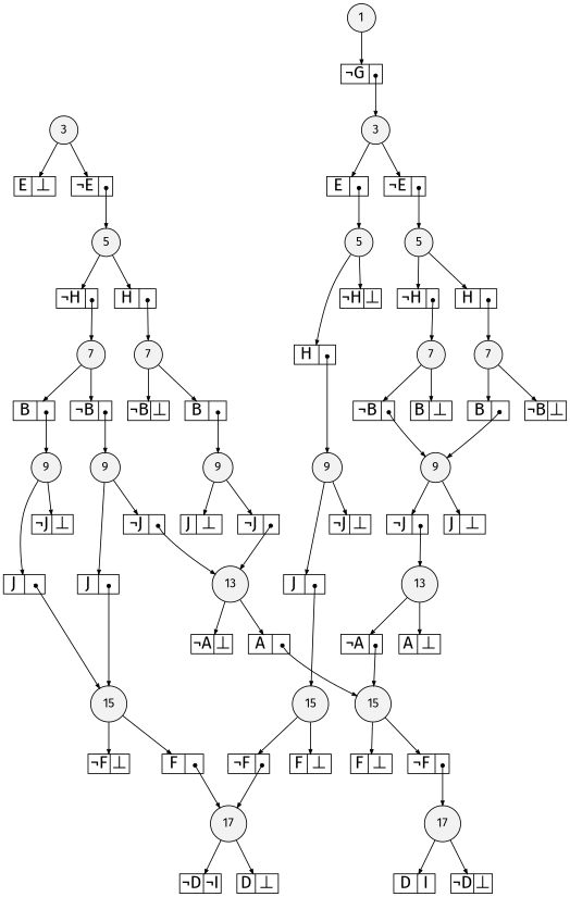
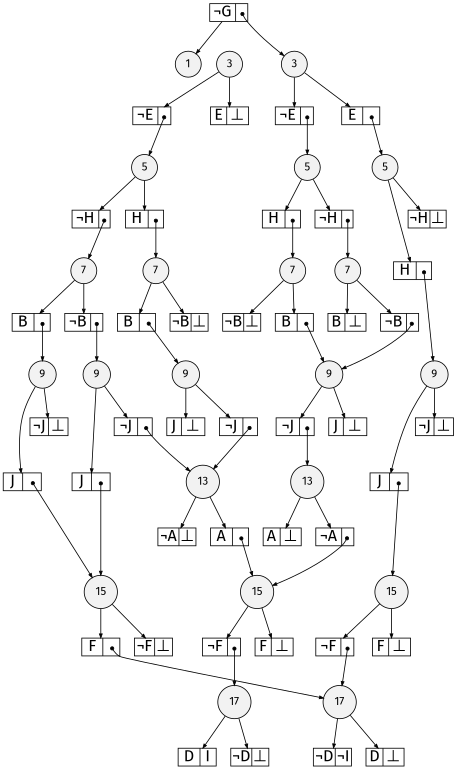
  digraph {
    fontname="Fira Sans"
    node [fillcolor=white fontname="Fira Sans" shape=record style=filled fixedsize=true fontsize=20]
    edge [arrowsize=.50 fontname="Fira Sans"]
    n1 [fillcolor=gray95 height=.25 label=17 shape=circle width=.25 fixedsize="" fontsize=""]
    n2 [fillcolor=gray95 height=.25 label=17 shape=circle width=.25 fixedsize="" fontsize=""]
    n3 [fillcolor=gray95 height=.25 label=15 shape=circle width=.25 fixedsize="" fontsize=""]
    n4 [fillcolor=gray95 height=.25 label=15 shape=circle width=.25 fixedsize="" fontsize=""]
    n5 [fillcolor=gray95 height=.25 label=15 shape=circle width=.25 fixedsize="" fontsize=""]
    n6 [fillcolor=gray95 height=.25 label=13 shape=circle width=.25 fixedsize="" fontsize=""]
    n7 [fillcolor=gray95 height=.25 label=13 shape=circle width=.25 fixedsize="" fontsize=""]
    n8 [fillcolor=gray95 height=.25 label=9 shape=circle width=.25 fixedsize="" fontsize=""]
    n9 [fillcolor=gray95 height=.25 label=9 shape=circle width=.25 fixedsize="" fontsize=""]
    n10 [fillcolor=gray95 height=.25 label=9 shape=circle width=.25 fixedsize="" fontsize=""]
    n11 [fillcolor=gray95 height=.25 label=9 shape=circle width=.25 fixedsize="" fontsize=""]
    n12 [fillcolor=gray95 height=.25 label=9 shape=circle width=.25 fixedsize="" fontsize=""]
    n13 [fillcolor=gray95 height=.25 label=7 shape=circle width=.25 fixedsize="" fontsize=""]
    n14 [fillcolor=gray95 height=.25 label=7 shape=circle width=.25 fixedsize="" fontsize=""]
    n15 [fillcolor=gray95 height=.25 label=7 shape=circle width=.25 fixedsize="" fontsize=""]
    n16 [fillcolor=gray95 height=.25 label=7 shape=circle width=.25 fixedsize="" fontsize=""]
    n17 [fillcolor=gray95 height=.25 label=5 shape=circle width=.25 fixedsize="" fontsize=""]
    n18 [fillcolor=gray95 height=.25 label=5 shape=circle width=.25 fixedsize="" fontsize=""]
    n19 [fillcolor=gray95 height=.25 label=5 shape=circle width=.25 fixedsize="" fontsize=""]
    n20 [fillcolor=gray95 height=.25 label=3 shape=circle width=.25 fixedsize="" fontsize=""]
    n21 [fillcolor=gray95 height=.25 label=3 shape=circle width=.25 fixedsize="" fontsize=""]
    n22 [fillcolor=gray95 height=.25 label=1 shape=circle width=.25 fixedsize="" fontsize=""]
    n23 [height=.30 label="<L>D|<R>I" width=.65]
    n24 [height=.30 label="<L>&not;D|<R>&#8869;" width=.65]
    n25 [height=.30 label="<L>&not;D|<R>&not;I" width=.65]
    n26 [height=.30 label="<L>D|<R>&#8869;" width=.65]
    n27 [height=.30 label="<L>&not;F|<R>" width=.65]
    n28 [height=.30 label="<L>F|<R>&#8869;" width=.65]
    n29 [height=.30 label="<L>&not;F|<R>" width=.65]
    n30 [height=.30 label="<L>F|<R>&#8869;" width=.65]
    n31 [height=.30 label="<L>F|<R>" width=.65]
    n32 [height=.30 label="<L>&not;F|<R>&#8869;" width=.65]
    n33 [height=.30 label="<L>&not;A|<R>" width=.65]
    n34 [height=.30 label="<L>A|<R>&#8869;" width=.65]
    n35 [height=.30 label="<L>A|<R>" width=.65]
    n36 [height=.30 label="<L>&not;A|<R>&#8869;" width=.65]
    n37 [height=.30 label="<L>&not;J|<R>" width=.65]
    n38 [height=.30 label="<L>J|<R>&#8869;" width=.65]
    n39 [height=.30 label="<L>J|<R>" width=.65]
    n40 [height=.30 label="<L>&not;J|<R>&#8869;" width=.65]
    n41 [height=.30 label="<L>J|<R>" width=.65]
    n42 [height=.30 label="<L>&not;J|<R>&#8869;" width=.65]
    n43 [height=.30 label="<L>&not;J|<R>" width=.65]
    n44 [height=.30 label="<L>J|<R>" width=.65]
    n45 [height=.30 label="<L>&not;J|<R>" width=.65]
    n46 [height=.30 label="<L>J|<R>&#8869;" width=.65]
    n47 [height=.30 label="<L>B|<R>" width=.65]
    n48 [height=.30 label="<L>&not;B|<R>&#8869;" width=.65]
    n49 [height=.30 label="<L>&not;B|<R>" width=.65]
    n50 [height=.30 label="<L>B|<R>&#8869;" width=.65]
    n51 [height=.30 label="<L>B|<R>" width=.65]
    n52 [height=.30 label="<L>&not;B|<R>" width=.65]
    n53 [height=.30 label="<L>B|<R>" width=.65]
    n54 [height=.30 label="<L>&not;B|<R>&#8869;" width=.65]
    n55 [height=.30 label="<L>H|<R>" width=.65]
    n56 [height=.30 label="<L>&not;H|<R>" width=.65]
    n57 [height=.30 label="<L>H|<R>" width=.65]
    n58 [height=.30 label="<L>&not;H|<R>&#8869;" width=.65]
    n59 [height=.30 label="<L>&not;H|<R>" width=.65]
    n60 [height=.30 label="<L>H|<R>" width=.65]
    n61 [height=.30 label="<L>&not;E|<R>" width=.65]
    n62 [height=.30 label="<L>E|<R>" width=.65]
    n63 [height=.30 label="<L>&not;E|<R>" width=.65]
    n64 [height=.30 label="<L>E|<R>&#8869;" width=.65]
    n65 [height=.30 label="<L>&not;G|<R>" width=.65]
    subgraph sub_1 {
      rank=same
      n1
      n2
    }
    subgraph sub_2 {
      rank=same
      n3
      n4
      n5
    }
    subgraph sub_3 {
      rank=same
      n6
      n7
    }
    subgraph sub_4 {
      rank=same
      n8
      n9
      n10
      n11
      n12
    }
    subgraph sub_5 {
      rank=same
      n13
      n14
      n15
      n16
    }
    subgraph sub_6 {
      rank=same
      n17
      n18
      n19
    }
    subgraph sub_7 {
      rank=same
      n20
      n21
    }
    subgraph sub_8 {
      rank=same
      n22
    }
    n1 -> n23
    n1 -> n24
    n2 -> n25
    n2 -> n26
    n3 -> n27
    n3 -> n28
    n4 -> n29
    n4 -> n30
    n5 -> n31
    n5 -> n32
    n6 -> n33
    n6 -> n34
    n7 -> n35
    n7 -> n36
    n8 -> n37
    n8 -> n38
    n9 -> n39
    n9 -> n40
    n10 -> n41
    n10 -> n42
    n11 -> n43
    n11 -> n44
    n12 -> n45
    n12 -> n46
    n13 -> n47
    n13 -> n48
    n14 -> n49
    n14 -> n50
    n15 -> n51
    n15 -> n52
    n16 -> n53
    n16 -> n54
    n17 -> n55
    n17 -> n56
    n18 -> n57
    n18 -> n58
    n19 -> n59
    n19 -> n60
    n20 -> n61
    n20 -> n62
    n21 -> n63
    n21 -> n64
-   n22 -> n65
+   n65 -> n22
    n27 -> n1 [arrowtail=dot dir=both tailclip=false tailport="R:c"]
    n29 -> n2 [arrowtail=dot dir=both tailclip=false tailport="R:c"]
    n31 -> n2 [arrowtail=dot dir=both tailclip=false tailport="R:c"]
    n33 -> n3 [arrowtail=dot dir=both tailclip=false tailport="R:c"]
    n35 -> n3 [arrowtail=dot dir=both tailclip=false tailport="R:c"]
    n37 -> n6 [arrowtail=dot dir=both tailclip=false tailport="R:c"]
    n39 -> n4 [arrowtail=dot dir=both tailclip=false tailport="R:c"]
    n41 -> n5 [arrowtail=dot dir=both tailclip=false tailport="R:c"]
    n43 -> n7 [arrowtail=dot dir=both tailclip=false tailport="R:c"]
    n44 -> n5 [arrowtail=dot dir=both tailclip=false tailport="R:c"]
    n45 -> n7 [arrowtail=dot dir=both tailclip=false tailport="R:c"]
    n47 -> n8 [arrowtail=dot dir=both tailclip=false tailport="R:c"]
    n49 -> n8 [arrowtail=dot dir=both tailclip=false tailport="R:c"]
    n51 -> n10 [arrowtail=dot dir=both tailclip=false tailport="R:c"]
    n52 -> n11 [arrowtail=dot dir=both tailclip=false tailport="R:c"]
    n53 -> n12 [arrowtail=dot dir=both tailclip=false tailport="R:c"]
    n55 -> n13 [arrowtail=dot dir=both tailclip=false tailport="R:c"]
    n56 -> n14 [arrowtail=dot dir=both tailclip=false tailport="R:c"]
    n57 -> n9 [arrowtail=dot dir=both tailclip=false tailport="R:c"]
    n59 -> n15 [arrowtail=dot dir=both tailclip=false tailport="R:c"]
    n60 -> n16 [arrowtail=dot dir=both tailclip=false tailport="R:c"]
    n61 -> n17 [arrowtail=dot dir=both tailclip=false tailport="R:c"]
    n62 -> n18 [arrowtail=dot dir=both tailclip=false tailport="R:c"]
    n63 -> n19 [arrowtail=dot dir=both tailclip=false tailport="R:c"]
    n65 -> n20 [arrowtail=dot dir=both tailclip=false tailport="R:c"]
  }
